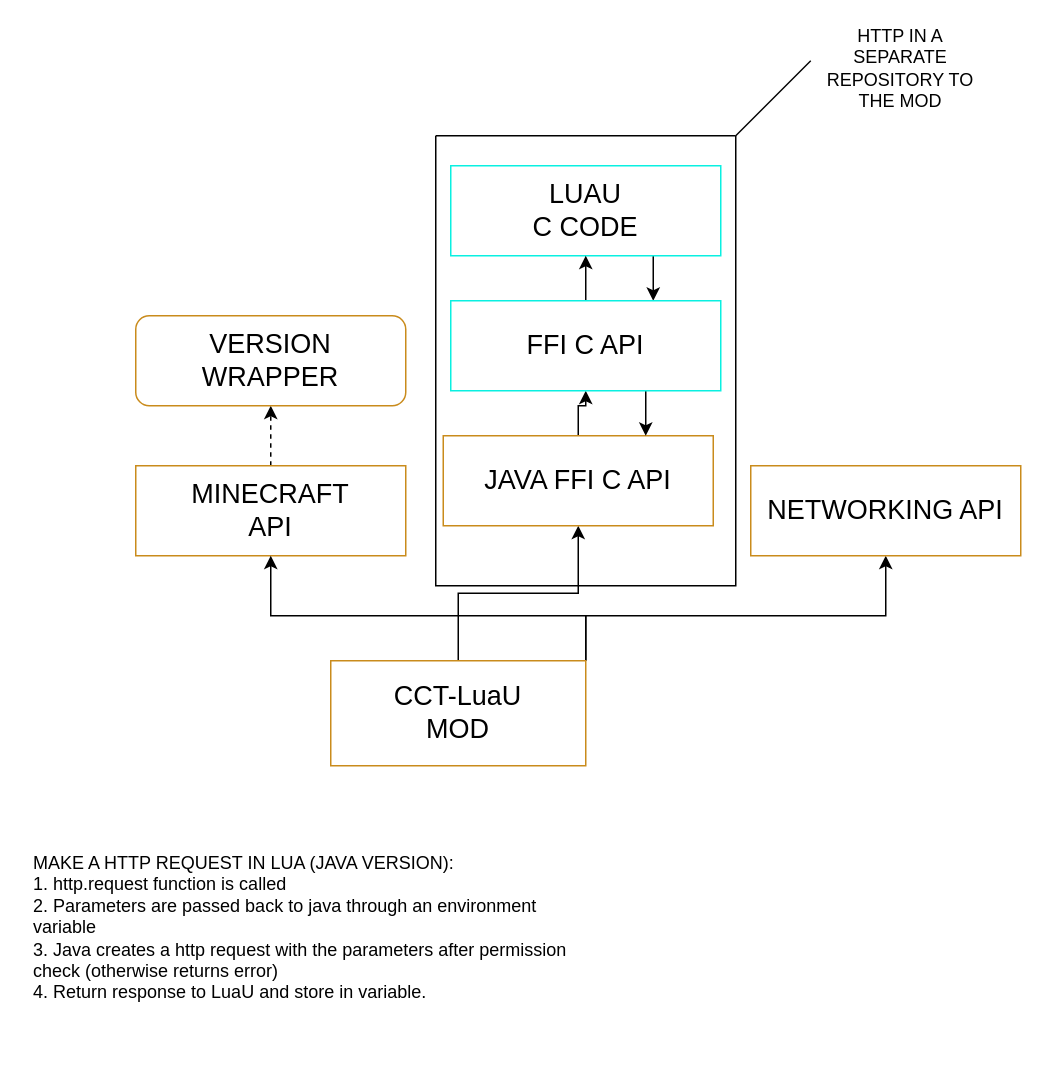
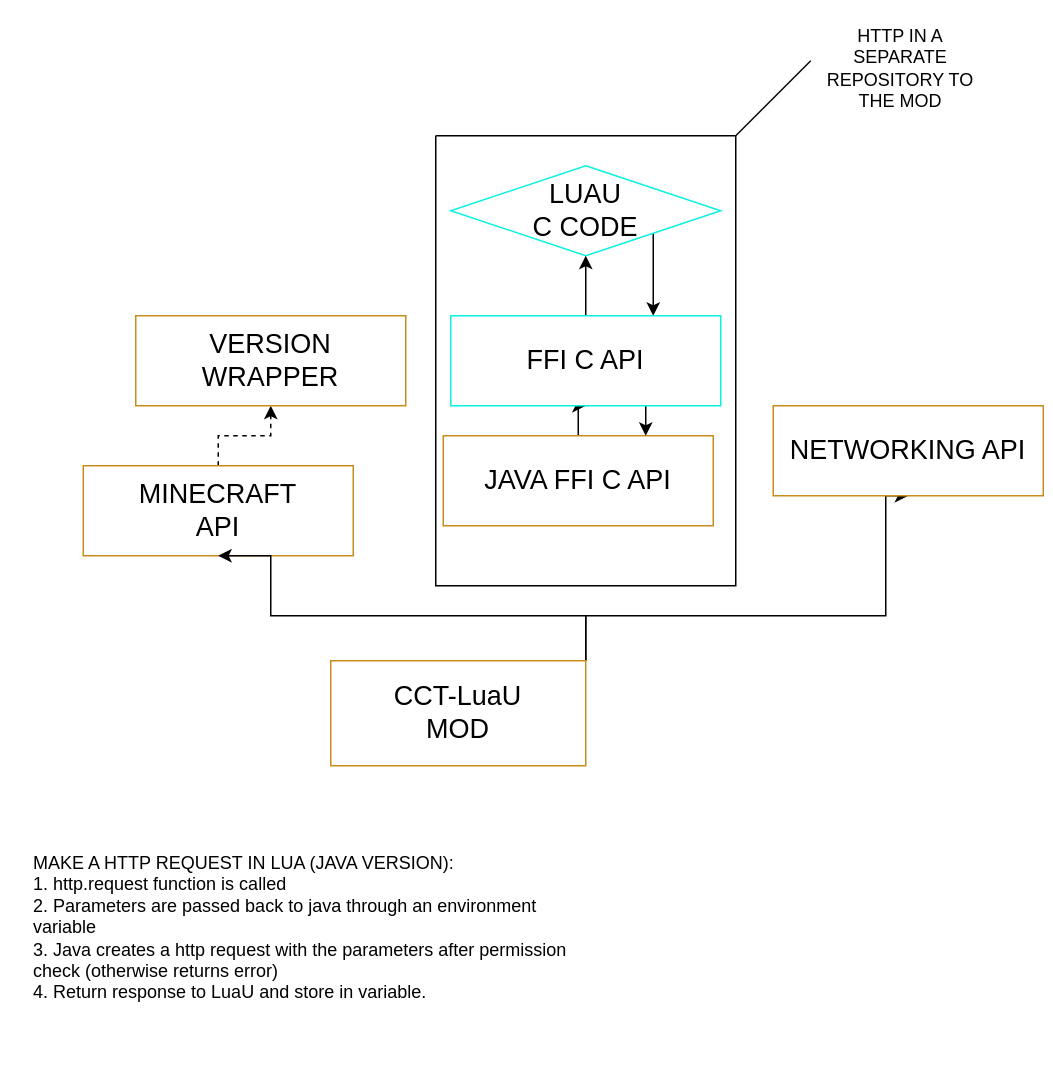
  <mxCell id="0" />
  <mxCell id="1" parent="0" />
  <mxCell id="2" style="edgeStyle=orthogonalEdgeStyle;rounded=0;orthogonalLoop=1;jettySize=auto;html=1;entryX=0.5;entryY=1;entryDx=0;entryDy=0;dashed=1;" parent="1" source="3" target="10" edge="1"><mxGeometry relative="1" as="geometry" /></mxCell>
- <mxCell id="3" value="MINECRAFT&lt;br style=&quot;font-size: 18px;&quot;&gt;API" style="rounded=0;whiteSpace=wrap;html=1;fontSize=18;strokeColor=#C98B1C;" parent="1" vertex="1"><mxGeometry x="90" y="310" width="180" height="60" as="geometry" /></mxCell>
+ <mxCell id="3" value="MINECRAFT&lt;br style=&quot;font-size: 18px;&quot;&gt;API" style="rounded=0;whiteSpace=wrap;html=1;fontSize=18;strokeColor=#C98B1C;" parent="1" vertex="1"><mxGeometry x="55" y="310" width="180" height="60" as="geometry" /></mxCell>
  <mxCell id="4" style="edgeStyle=orthogonalEdgeStyle;rounded=0;orthogonalLoop=1;jettySize=auto;html=1;entryX=0.75;entryY=0;entryDx=0;entryDy=0;" edge="1" parent="1" source="5" target="16"><mxGeometry relative="1" as="geometry"><Array as="points"><mxPoint x="435" y="160" /><mxPoint x="435" y="160" /></Array></mxGeometry></mxCell>
- <mxCell id="5" value="LUAU&lt;br&gt;C CODE" style="rounded=0;whiteSpace=wrap;html=1;fontSize=18;strokeColor=#0AF0E1;" parent="1" vertex="1"><mxGeometry x="300" y="110" width="180" height="60" as="geometry" /></mxCell>
+ <mxCell id="5" value="LUAU&lt;br&gt;C CODE" style="rhombus;whiteSpace=wrap;html=1;fontSize=18;strokeColor=#0AF0E1;" parent="1" vertex="1"><mxGeometry x="300" y="110" width="180" height="60" as="geometry" /></mxCell>
  <mxCell id="6" style="edgeStyle=orthogonalEdgeStyle;rounded=0;orthogonalLoop=1;jettySize=auto;html=1;entryX=0.5;entryY=1;entryDx=0;entryDy=0;" parent="1" source="9" target="3" edge="1"><mxGeometry relative="1" as="geometry"><Array as="points"><mxPoint x="390" y="410" /><mxPoint x="180" y="410" /></Array></mxGeometry></mxCell>
- <mxCell id="7" style="edgeStyle=orthogonalEdgeStyle;rounded=0;orthogonalLoop=1;jettySize=auto;html=1;entryX=0.5;entryY=1;entryDx=0;entryDy=0;" parent="1" source="9" target="12" edge="1"><mxGeometry relative="1" as="geometry" /></mxCell>
  <mxCell id="8" style="edgeStyle=orthogonalEdgeStyle;rounded=0;orthogonalLoop=1;jettySize=auto;html=1;entryX=0.5;entryY=1;entryDx=0;entryDy=0;" parent="1" source="9" target="13" edge="1"><mxGeometry relative="1" as="geometry"><Array as="points"><mxPoint x="390" y="410" /><mxPoint x="590" y="410" /></Array></mxGeometry></mxCell>
  <mxCell id="9" value="CCT-LuaU&lt;br&gt;MOD" style="rounded=0;whiteSpace=wrap;html=1;fontSize=18;strokeColor=#C98B1C;" parent="1" vertex="1"><mxGeometry x="220" y="440" width="170" height="70" as="geometry" /></mxCell>
- <mxCell id="10" value="VERSION&lt;br&gt;WRAPPER" style="whiteSpace=wrap;html=1;fontSize=18;strokeColor=#C98B1C;rounded=1;" parent="1" vertex="1"><mxGeometry x="90" y="210" width="180" height="60" as="geometry" /></mxCell>
+ <mxCell id="10" value="VERSION&lt;br&gt;WRAPPER" style="rounded=0;whiteSpace=wrap;html=1;fontSize=18;strokeColor=#C98B1C;" parent="1" vertex="1"><mxGeometry x="90" y="210" width="180" height="60" as="geometry" /></mxCell>
  <mxCell id="11" style="edgeStyle=orthogonalEdgeStyle;rounded=0;orthogonalLoop=1;jettySize=auto;html=1;entryX=0.5;entryY=1;entryDx=0;entryDy=0;" edge="1" parent="1" source="12" target="16"><mxGeometry relative="1" as="geometry" /></mxCell>
  <mxCell id="12" value="JAVA FFI C API" style="rounded=0;whiteSpace=wrap;html=1;fontSize=18;strokeColor=#C98B1C;" parent="1" vertex="1"><mxGeometry x="295" y="290" width="180" height="60" as="geometry" /></mxCell>
- <mxCell id="13" value="NETWORKING API" style="rounded=0;whiteSpace=wrap;html=1;fontSize=18;strokeColor=#C98B1C;" parent="1" vertex="1"><mxGeometry x="500" y="310" width="180" height="60" as="geometry" /></mxCell>
+ <mxCell id="13" value="NETWORKING API" style="rounded=0;whiteSpace=wrap;html=1;fontSize=18;strokeColor=#C98B1C;" parent="1" vertex="1"><mxGeometry x="515" y="270" width="180" height="60" as="geometry" /></mxCell>
  <mxCell id="14" style="edgeStyle=orthogonalEdgeStyle;rounded=0;orthogonalLoop=1;jettySize=auto;html=1;entryX=0.5;entryY=1;entryDx=0;entryDy=0;" edge="1" parent="1" source="16" target="5"><mxGeometry relative="1" as="geometry" /></mxCell>
  <mxCell id="15" style="edgeStyle=orthogonalEdgeStyle;rounded=0;orthogonalLoop=1;jettySize=auto;html=1;entryX=0.75;entryY=0;entryDx=0;entryDy=0;" edge="1" parent="1" source="16" target="12"><mxGeometry relative="1" as="geometry"><Array as="points"><mxPoint x="430" y="250" /><mxPoint x="430" y="250" /></Array></mxGeometry></mxCell>
- <mxCell id="16" value="FFI C API" style="rounded=0;whiteSpace=wrap;html=1;fontSize=18;strokeColor=#0AF0E1;" vertex="1" parent="1"><mxGeometry x="300" y="200" width="180" height="60" as="geometry" /></mxCell>
+ <mxCell id="16" value="FFI C API" style="rounded=0;whiteSpace=wrap;html=1;fontSize=18;strokeColor=#0AF0E1;" vertex="1" parent="1"><mxGeometry x="300" y="210" width="180" height="60" as="geometry" /></mxCell>
  <mxCell id="17" value="MAKE A HTTP REQUEST IN LUA (JAVA VERSION):&lt;br&gt;1. http.request function is called&lt;br&gt;2. Parameters are passed back to java through an environment variable&lt;br&gt;3. Java creates a http request with the parameters after permission check (otherwise returns error)&lt;br&gt;4. Return response to LuaU and store in variable.&lt;div&gt;&lt;br&gt;&lt;/div&gt;" style="text;html=1;align=left;verticalAlign=middle;whiteSpace=wrap;rounded=0;" vertex="1" parent="1"><mxGeometry x="20" y="550" width="360" height="150" as="geometry" /></mxCell>
  <mxCell id="18" value="" style="swimlane;startSize=0;" vertex="1" parent="1"><mxGeometry x="290" y="90" width="200" height="300" as="geometry" /></mxCell>
  <mxCell id="19" value="" style="endArrow=none;html=1;rounded=0;" edge="1" parent="1"><mxGeometry width="50" height="50" relative="1" as="geometry"><mxPoint x="490" y="90" as="sourcePoint" /><mxPoint x="540" y="40" as="targetPoint" /></mxGeometry></mxCell>
  <mxCell id="20" value="HTTP IN A SEPARATE REPOSITORY TO THE MOD" style="text;html=1;align=center;verticalAlign=middle;whiteSpace=wrap;rounded=0;" vertex="1" parent="1"><mxGeometry x="540" y="20" width="120" height="50" as="geometry" /></mxCell>
